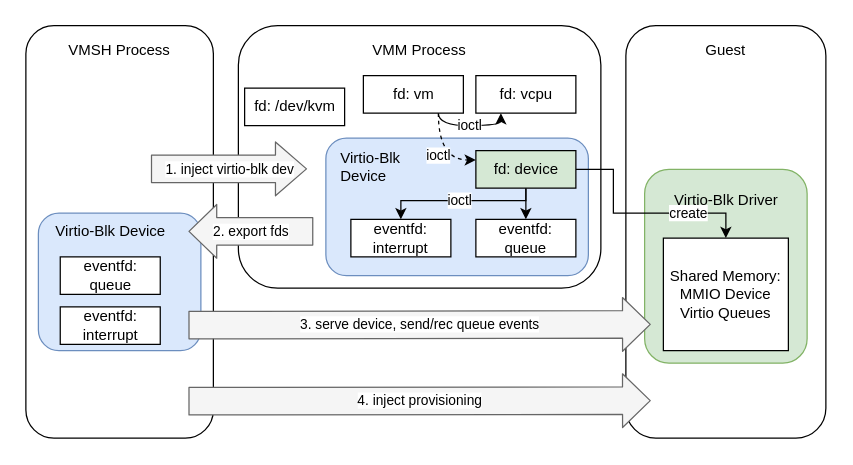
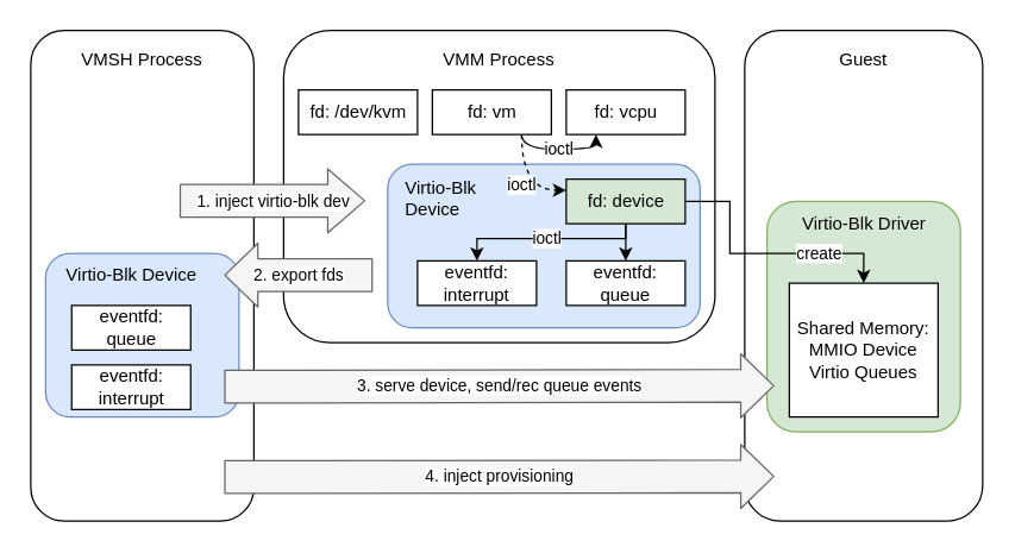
  <mxCell id="0" />
  <mxCell id="1" parent="0" />
  <mxCell id="2" value="" style="rounded=1;whiteSpace=wrap;html=1;" parent="1" vertex="1"><mxGeometry x="500" y="20" width="160" height="330" as="geometry" /></mxCell>
  <mxCell id="3" value="" style="rounded=1;whiteSpace=wrap;html=1;align=left;fillColor=#d5e8d4;strokeColor=#82b366;" parent="1" vertex="1"><mxGeometry x="515" y="135" width="130" height="155" as="geometry" /></mxCell>
  <mxCell id="4" value="&lt;br&gt;&lt;br&gt;" style="rounded=1;whiteSpace=wrap;html=1;" parent="1" vertex="1"><mxGeometry x="190" y="20" width="290" height="210" as="geometry" /></mxCell>
  <mxCell id="5" value="" style="rounded=1;whiteSpace=wrap;html=1;fillColor=#dae8fc;strokeColor=#6c8ebf;" parent="1" vertex="1"><mxGeometry x="260" y="110" width="210" height="110" as="geometry" /></mxCell>
  <mxCell id="6" value="" style="rounded=1;whiteSpace=wrap;html=1;" parent="1" vertex="1"><mxGeometry x="20" y="20" width="150" height="330" as="geometry" /></mxCell>
  <mxCell id="7" value="" style="rounded=1;whiteSpace=wrap;html=1;fillColor=#dae8fc;strokeColor=#6c8ebf;" parent="1" vertex="1"><mxGeometry x="30" y="170" width="130" height="110" as="geometry" /></mxCell>
- <mxCell id="8" value="fd: /dev/kvm" style="html=1;" parent="1" vertex="1"><mxGeometry x="195" y="70" width="80" height="30" as="geometry" /></mxCell>
+ <mxCell id="8" value="fd: /dev/kvm" style="html=1;" parent="1" vertex="1"><mxGeometry x="200" y="60" width="80" height="30" as="geometry" /></mxCell>
  <mxCell id="9" value="ioctl" style="edgeStyle=orthogonalEdgeStyle;curved=1;rounded=0;orthogonalLoop=1;jettySize=auto;html=1;exitX=0.75;exitY=1;exitDx=0;exitDy=0;entryX=0.25;entryY=1;entryDx=0;entryDy=0;" parent="1" source="11" target="12" edge="1"><mxGeometry relative="1" as="geometry"><Array as="points"><mxPoint x="350" y="100" /><mxPoint x="400" y="100" /></Array></mxGeometry></mxCell>
  <mxCell id="10" value="ioctl" style="edgeStyle=orthogonalEdgeStyle;curved=1;rounded=0;orthogonalLoop=1;jettySize=auto;html=1;exitX=0.75;exitY=1;exitDx=0;exitDy=0;entryX=0;entryY=0.25;entryDx=0;entryDy=0;dashed=1;" parent="1" source="11" target="16" edge="1"><mxGeometry relative="1" as="geometry" /></mxCell>
  <mxCell id="11" value="fd: vm" style="html=1;" parent="1" vertex="1"><mxGeometry x="290" y="60" width="80" height="30" as="geometry" /></mxCell>
  <mxCell id="12" value="fd: vcpu" style="html=1;" parent="1" vertex="1"><mxGeometry x="380" y="60" width="80" height="30" as="geometry" /></mxCell>
  <mxCell id="13" style="edgeStyle=orthogonalEdgeStyle;rounded=0;orthogonalLoop=1;jettySize=auto;html=1;exitX=0.5;exitY=1;exitDx=0;exitDy=0;" parent="1" source="16" target="21" edge="1"><mxGeometry relative="1" as="geometry" /></mxCell>
  <mxCell id="14" value="ioctl" style="edgeStyle=orthogonalEdgeStyle;rounded=0;orthogonalLoop=1;jettySize=auto;html=1;exitX=0.5;exitY=1;exitDx=0;exitDy=0;entryX=0.5;entryY=0;entryDx=0;entryDy=0;" parent="1" source="16" target="22" edge="1"><mxGeometry relative="1" as="geometry"><Array as="points"><mxPoint x="420" y="160" /><mxPoint x="320" y="160" /></Array></mxGeometry></mxCell>
  <mxCell id="15" value="create" style="edgeStyle=orthogonalEdgeStyle;rounded=0;orthogonalLoop=1;jettySize=auto;html=1;exitX=1;exitY=0.5;exitDx=0;exitDy=0;entryX=0.5;entryY=0;entryDx=0;entryDy=0;" parent="1" source="16" target="19" edge="1"><mxGeometry x="0.429" relative="1" as="geometry"><Array as="points"><mxPoint x="490" y="135" /><mxPoint x="490" y="170" /><mxPoint x="580" y="170" /></Array><mxPoint as="offset" /></mxGeometry></mxCell>
  <mxCell id="16" value="fd: device" style="html=1;fillColor=#d5e8d4;" parent="1" vertex="1"><mxGeometry x="380" y="120" width="80" height="30" as="geometry" /></mxCell>
  <mxCell id="17" value="VMM Process" style="text;html=1;strokeColor=none;fillColor=none;align=center;verticalAlign=middle;whiteSpace=wrap;rounded=0;" parent="1" vertex="1"><mxGeometry x="285" y="30" width="100" height="20" as="geometry" /></mxCell>
  <mxCell id="18" value="Guest" style="text;html=1;strokeColor=none;fillColor=none;align=center;verticalAlign=middle;whiteSpace=wrap;rounded=0;" parent="1" vertex="1"><mxGeometry x="560" y="30" width="40" height="20" as="geometry" /></mxCell>
  <mxCell id="19" value="Shared Memory:&lt;br&gt;MMIO Device&lt;br&gt;Virtio Queues" style="rounded=0;whiteSpace=wrap;html=1;" parent="1" vertex="1"><mxGeometry x="530" y="190" width="100" height="90" as="geometry" /></mxCell>
  <mxCell id="20" value="VMSH Process" style="text;html=1;strokeColor=none;fillColor=none;align=center;verticalAlign=middle;whiteSpace=wrap;rounded=0;" parent="1" vertex="1"><mxGeometry x="45" y="30" width="100" height="20" as="geometry" /></mxCell>
  <mxCell id="21" value="eventfd: queue" style="rounded=0;whiteSpace=wrap;html=1;" parent="1" vertex="1"><mxGeometry x="380" y="175" width="80" height="30" as="geometry" /></mxCell>
  <mxCell id="22" value="eventfd: interrupt" style="rounded=0;whiteSpace=wrap;html=1;" parent="1" vertex="1"><mxGeometry x="280" y="175" width="80" height="30" as="geometry" /></mxCell>
  <mxCell id="23" value="eventfd: queue" style="rounded=0;whiteSpace=wrap;html=1;" parent="1" vertex="1"><mxGeometry x="47.5" y="205" width="80" height="30" as="geometry" /></mxCell>
  <mxCell id="24" value="eventfd: interrupt" style="rounded=0;whiteSpace=wrap;html=1;" parent="1" vertex="1"><mxGeometry x="47.5" y="245" width="80" height="30" as="geometry" /></mxCell>
  <mxCell id="25" value="2. export fds" style="shape=flexArrow;endArrow=classic;html=1;width=22;endSize=7.058;fillColor=#f5f5f5;strokeColor=#666666;" parent="1" edge="1"><mxGeometry width="50" height="50" relative="1" as="geometry"><mxPoint x="250" y="184.58" as="sourcePoint" /><mxPoint x="150" y="184.58" as="targetPoint" /></mxGeometry></mxCell>
  <mxCell id="26" value="1. inject virtio-blk dev" style="shape=flexArrow;endArrow=classic;html=1;width=22;endSize=7.942;fillColor=#f5f5f5;strokeColor=#666666;" parent="1" edge="1"><mxGeometry width="50" height="50" relative="1" as="geometry"><mxPoint x="120" y="134.58" as="sourcePoint" /><mxPoint x="245" y="134.58" as="targetPoint" /></mxGeometry></mxCell>
  <mxCell id="27" value="3. serve device, send/rec queue events" style="shape=flexArrow;endArrow=classic;html=1;width=22;endSize=7.058;fillColor=#f5f5f5;strokeColor=#666666;" parent="1" edge="1"><mxGeometry width="50" height="50" relative="1" as="geometry"><mxPoint x="150" y="259.59" as="sourcePoint" /><mxPoint x="520" y="259" as="targetPoint" /></mxGeometry></mxCell>
  <mxCell id="28" value="4. inject provisioning" style="shape=flexArrow;endArrow=classic;html=1;width=22;endSize=7.058;fillColor=#f5f5f5;strokeColor=#666666;" parent="1" edge="1"><mxGeometry width="50" height="50" relative="1" as="geometry"><mxPoint x="150" y="320.42" as="sourcePoint" /><mxPoint x="520" y="320" as="targetPoint" /></mxGeometry></mxCell>
  <mxCell id="29" value="Virtio-Blk Device" style="text;html=1;strokeColor=none;fillColor=none;align=center;verticalAlign=middle;whiteSpace=wrap;rounded=0;" parent="1" vertex="1"><mxGeometry x="32.5" y="175" width="110" height="20" as="geometry" /></mxCell>
  <mxCell id="30" value="Virtio-Blk Device" style="text;html=1;strokeColor=none;fillColor=none;align=left;verticalAlign=middle;whiteSpace=wrap;rounded=0;" parent="1" vertex="1"><mxGeometry x="270" y="115" width="80" height="35" as="geometry" /></mxCell>
- <mxCell id="31" value="Virtio-Blk Driver" style="text;html=1;align=center;verticalAlign=middle;resizable=0;points=[];autosize=1;" parent="1" vertex="1"><mxGeometry x="530" y="150" width="100" height="20" as="geometry" /></mxCell>
+ <mxCell id="31" value="Virtio-Blk Driver" style="text;html=1;align=center;verticalAlign=middle;resizable=0;points=[];autosize=1;" parent="1" vertex="1"><mxGeometry x="530" y="140" width="100" height="20" as="geometry" /></mxCell>
